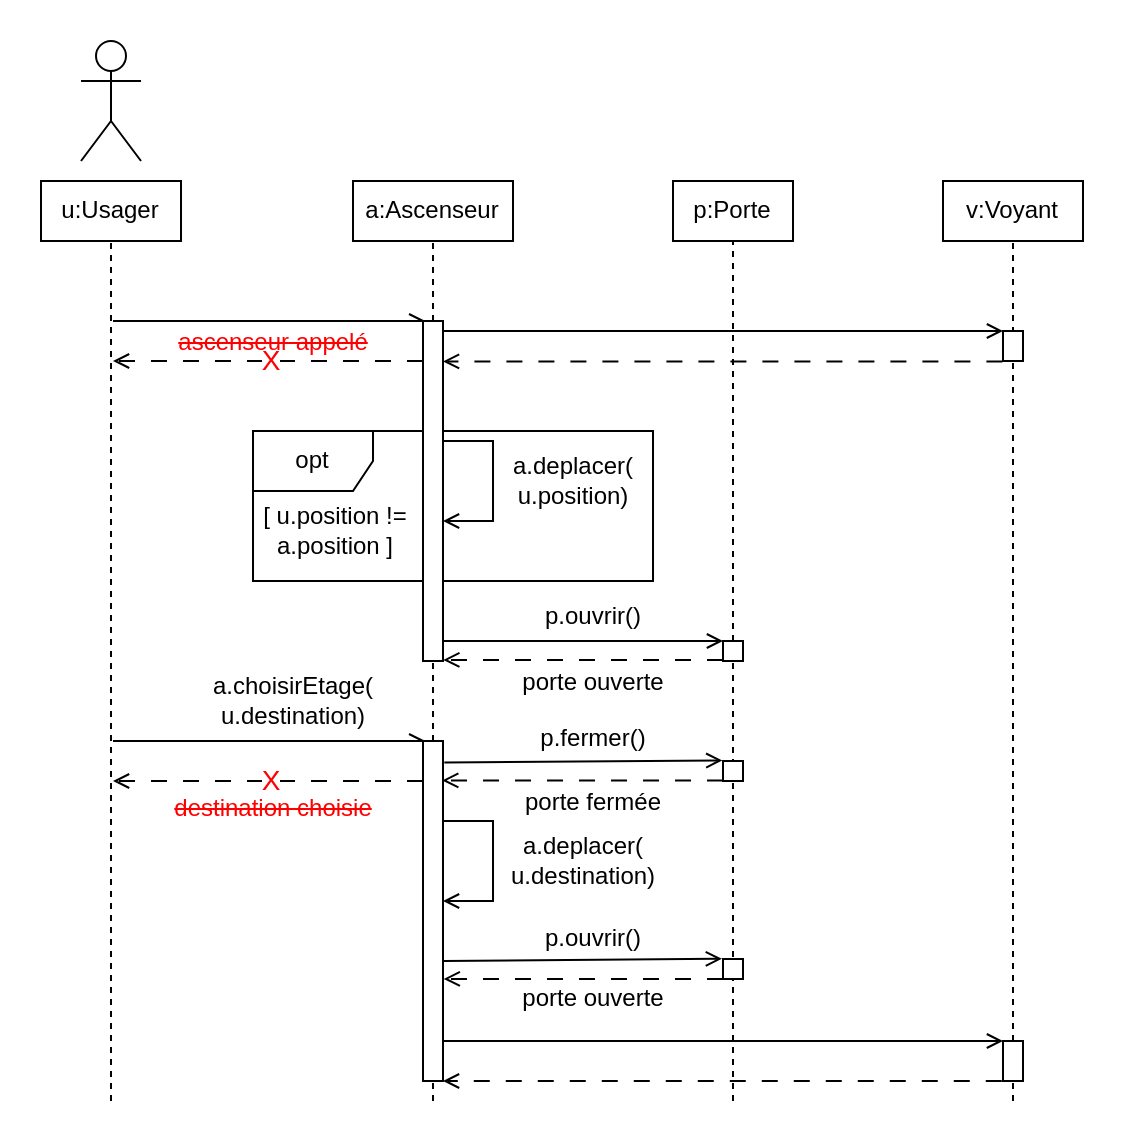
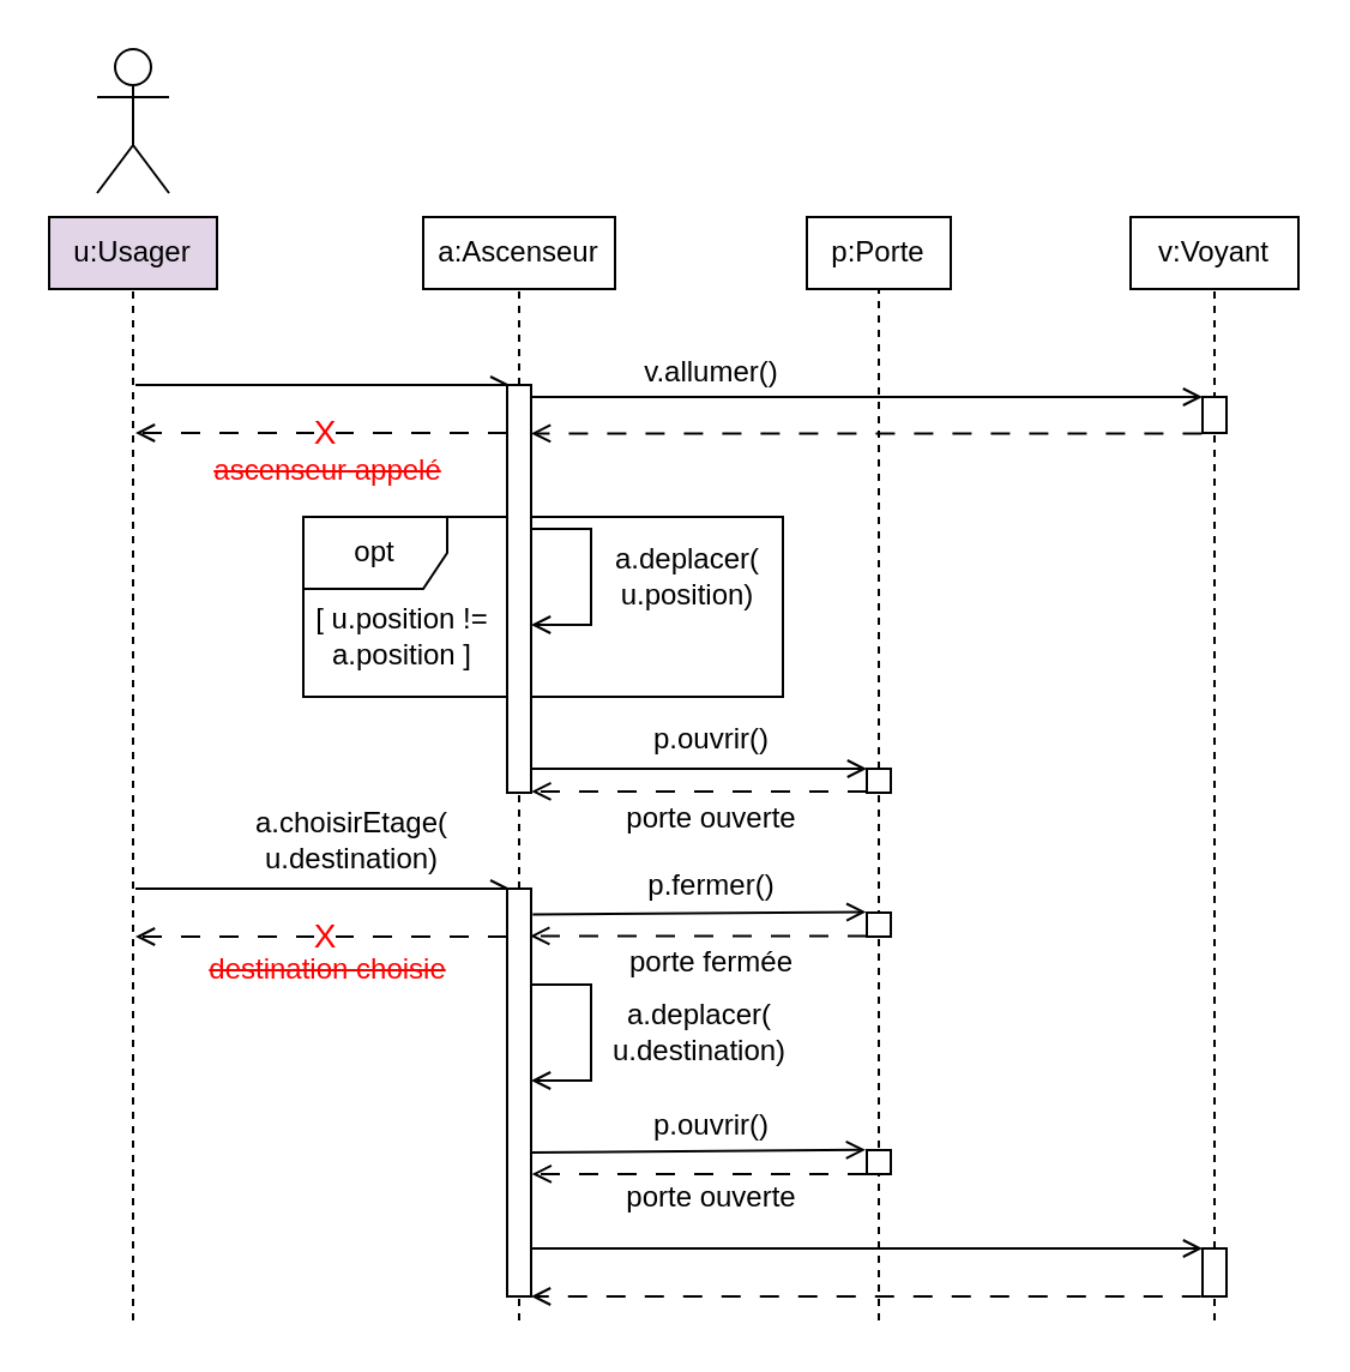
  <mxCell id="0" />
  <mxCell id="1" parent="0" />
- <mxCell id="2" value="u:Usager" style="rounded=0;whiteSpace=wrap;html=1;" vertex="1" parent="1"><mxGeometry x="20" y="90" width="70" height="30" as="geometry" /></mxCell>
+ <mxCell id="2" value="u:Usager" style="rounded=0;whiteSpace=wrap;html=1;fillColor=#e1d5e7;" vertex="1" parent="1"><mxGeometry x="20" y="90" width="70" height="30" as="geometry" /></mxCell>
  <mxCell id="3" value="a:Ascenseur" style="rounded=0;whiteSpace=wrap;html=1;" vertex="1" parent="1"><mxGeometry x="176" y="90" width="80" height="30" as="geometry" /></mxCell>
  <mxCell id="4" value="p:Porte" style="rounded=0;whiteSpace=wrap;html=1;" vertex="1" parent="1"><mxGeometry x="336" y="90" width="60" height="30" as="geometry" /></mxCell>
  <mxCell id="5" value="v:Voyant" style="rounded=0;whiteSpace=wrap;html=1;" vertex="1" parent="1"><mxGeometry x="471" y="90" width="70" height="30" as="geometry" /></mxCell>
  <mxCell id="6" value="" style="endArrow=none;dashed=1;html=1;rounded=0;entryX=0.5;entryY=1;entryDx=0;entryDy=0;" edge="1" parent="1" target="2"><mxGeometry width="50" height="50" relative="1" as="geometry"><mxPoint x="55" y="550" as="sourcePoint" /><mxPoint x="30" y="220" as="targetPoint" /></mxGeometry></mxCell>
  <mxCell id="7" value="" style="endArrow=none;dashed=1;html=1;rounded=0;entryX=0.5;entryY=1;entryDx=0;entryDy=0;" edge="1" parent="1" source="25" target="3"><mxGeometry width="50" height="50" relative="1" as="geometry"><mxPoint x="216" y="550" as="sourcePoint" /><mxPoint x="211" y="130" as="targetPoint" /></mxGeometry></mxCell>
  <mxCell id="8" value="" style="endArrow=none;dashed=1;html=1;rounded=0;entryX=0.5;entryY=1;entryDx=0;entryDy=0;" edge="1" parent="1" source="40" target="4"><mxGeometry width="50" height="50" relative="1" as="geometry"><mxPoint x="366" y="550" as="sourcePoint" /><mxPoint x="346" y="120" as="targetPoint" /></mxGeometry></mxCell>
  <mxCell id="9" value="" style="endArrow=none;dashed=1;html=1;rounded=0;entryX=0.5;entryY=1;entryDx=0;entryDy=0;" edge="1" parent="1" source="51" target="5"><mxGeometry width="50" height="50" relative="1" as="geometry"><mxPoint x="506" y="550" as="sourcePoint" /><mxPoint x="381" y="130" as="targetPoint" /></mxGeometry></mxCell>
  <mxCell id="10" value="" style="shape=umlActor;verticalLabelPosition=bottom;verticalAlign=top;html=1;outlineConnect=0;" vertex="1" parent="1"><mxGeometry x="40" y="20" width="30" height="60" as="geometry" /></mxCell>
  <mxCell id="11" value="" style="endArrow=openAsync;html=1;rounded=0;endFill=0;" edge="1" parent="1" target="25"><mxGeometry width="50" height="50" relative="1" as="geometry"><mxPoint x="56" y="160" as="sourcePoint" /><mxPoint x="186" y="160" as="targetPoint" /></mxGeometry></mxCell>
  <mxCell id="12" value="" style="endArrow=open;html=1;rounded=0;endFill=0;dashed=1;dashPattern=8 8;" edge="1" parent="1" source="25"><mxGeometry width="50" height="50" relative="1" as="geometry"><mxPoint x="146" y="240" as="sourcePoint" /><mxPoint x="56" y="180" as="targetPoint" /></mxGeometry></mxCell>
  <mxCell id="13" value="&lt;font color=&quot;#ff0000&quot; style=&quot;font-size: 14px;&quot;&gt;X&lt;/font&gt;" style="edgeLabel;html=1;align=center;verticalAlign=middle;resizable=0;points=[];" vertex="1" connectable="0" parent="12"><mxGeometry x="-0.002" y="-1" relative="1" as="geometry"><mxPoint as="offset" /></mxGeometry></mxCell>
- <mxCell id="14" value="&lt;font color=&quot;#ff0000&quot;&gt;&lt;strike&gt;ascenseur appelé&lt;/strike&gt;&lt;/font&gt;" style="text;html=1;align=center;verticalAlign=middle;resizable=0;points=[];autosize=1;strokeColor=none;fillColor=none;" vertex="1" parent="1"><mxGeometry x="76" y="156" width="120" height="30" as="geometry" /></mxCell>
+ <mxCell id="14" value="&lt;font color=&quot;#ff0000&quot;&gt;&lt;strike&gt;ascenseur appelé&lt;/strike&gt;&lt;/font&gt;" style="text;html=1;align=center;verticalAlign=middle;resizable=0;points=[];autosize=1;strokeColor=none;fillColor=none;" vertex="1" parent="1"><mxGeometry x="76" y="181" width="120" height="30" as="geometry" /></mxCell>
  <mxCell id="15" value="" style="endArrow=open;html=1;rounded=0;endFill=0;exitX=1;exitY=0;exitDx=0;exitDy=5;exitPerimeter=0;" edge="1" parent="1" source="25" target="16"><mxGeometry width="50" height="50" relative="1" as="geometry"><mxPoint x="276" y="180" as="sourcePoint" /><mxPoint x="496" y="160" as="targetPoint" /></mxGeometry></mxCell>
  <mxCell id="16" value="" style="html=1;points=[[0,0,0,0,5],[0,1,0,0,-5],[1,0,0,0,5],[1,1,0,0,-5]];perimeter=orthogonalPerimeter;outlineConnect=0;targetShapes=umlLifeline;portConstraint=eastwest;newEdgeStyle={&quot;curved&quot;:0,&quot;rounded&quot;:0};" vertex="1" parent="1"><mxGeometry x="501" y="165" width="10" height="15" as="geometry" /></mxCell>
+ <mxCell id="17" value="v.allumer()" style="text;html=1;align=center;verticalAlign=middle;resizable=0;points=[];autosize=1;strokeColor=none;fillColor=none;" vertex="1" parent="1"><mxGeometry x="256" y="140" width="80" height="30" as="geometry" /></mxCell>
  <mxCell id="18" value="" style="endArrow=open;html=1;rounded=0;endFill=0;dashed=1;dashPattern=8 8;exitX=-0.029;exitY=1.015;exitDx=0;exitDy=0;exitPerimeter=0;" edge="1" parent="1" source="16" target="25"><mxGeometry width="50" height="50" relative="1" as="geometry"><mxPoint x="486" y="180" as="sourcePoint" /><mxPoint x="256" y="190" as="targetPoint" /></mxGeometry></mxCell>
  <mxCell id="19" value="opt" style="shape=umlFrame;whiteSpace=wrap;html=1;pointerEvents=0;" vertex="1" parent="1"><mxGeometry x="126" y="215" width="200" height="75" as="geometry" /></mxCell>
  <mxCell id="20" value="" style="endArrow=open;html=1;rounded=0;endFill=0;" edge="1" parent="1" source="25" target="25"><mxGeometry width="50" height="50" relative="1" as="geometry"><mxPoint x="226" y="220" as="sourcePoint" /><mxPoint x="276" y="270" as="targetPoint" /><Array as="points"><mxPoint x="246" y="220" /><mxPoint x="246" y="260" /></Array></mxGeometry></mxCell>
  <mxCell id="21" value="[ u.position !=&lt;br&gt;a.position ]" style="text;html=1;align=center;verticalAlign=middle;resizable=0;points=[];autosize=1;strokeColor=none;fillColor=none;" vertex="1" parent="1"><mxGeometry x="117" y="245" width="100" height="40" as="geometry" /></mxCell>
  <mxCell id="22" value="a.deplacer(&lt;br&gt;u.position)" style="text;html=1;align=center;verticalAlign=middle;resizable=0;points=[];autosize=1;strokeColor=none;fillColor=none;" vertex="1" parent="1"><mxGeometry x="246" y="220" width="80" height="40" as="geometry" /></mxCell>
  <mxCell id="23" value="" style="endArrow=open;html=1;rounded=0;endFill=0;" edge="1" parent="1" source="25" target="40"><mxGeometry width="50" height="50" relative="1" as="geometry"><mxPoint x="226" y="320" as="sourcePoint" /><mxPoint x="396" y="320" as="targetPoint" /></mxGeometry></mxCell>
  <mxCell id="24" value="" style="endArrow=none;dashed=1;html=1;rounded=0;entryX=0.5;entryY=1;entryDx=0;entryDy=0;" edge="1" parent="1" source="31" target="25"><mxGeometry width="50" height="50" relative="1" as="geometry"><mxPoint x="216" y="550" as="sourcePoint" /><mxPoint x="216" y="120" as="targetPoint" /></mxGeometry></mxCell>
  <mxCell id="25" value="" style="html=1;points=[[0,0,0,0,5],[0,1,0,0,-5],[1,0,0,0,5],[1,1,0,0,-5]];perimeter=orthogonalPerimeter;outlineConnect=0;targetShapes=umlLifeline;portConstraint=eastwest;newEdgeStyle={&quot;curved&quot;:0,&quot;rounded&quot;:0};" vertex="1" parent="1"><mxGeometry x="211" y="160" width="10" height="170" as="geometry" /></mxCell>
  <mxCell id="26" value="p.ouvrir()" style="text;html=1;align=center;verticalAlign=middle;resizable=0;points=[];autosize=1;strokeColor=none;fillColor=none;" vertex="1" parent="1"><mxGeometry x="261" y="293" width="70" height="30" as="geometry" /></mxCell>
  <mxCell id="27" value="" style="endArrow=open;html=1;rounded=0;endFill=0;dashed=1;dashPattern=8 8;entryX=1.014;entryY=0.997;entryDx=0;entryDy=0;entryPerimeter=0;" edge="1" parent="1" source="40" target="25"><mxGeometry width="50" height="50" relative="1" as="geometry"><mxPoint x="356" y="330" as="sourcePoint" /><mxPoint x="226" y="340" as="targetPoint" /></mxGeometry></mxCell>
  <mxCell id="28" value="porte ouverte" style="text;html=1;align=center;verticalAlign=middle;resizable=0;points=[];autosize=1;strokeColor=none;fillColor=none;" vertex="1" parent="1"><mxGeometry x="251" y="326" width="90" height="30" as="geometry" /></mxCell>
  <mxCell id="29" value="" style="endArrow=openAsync;html=1;rounded=0;endFill=0;" edge="1" parent="1" target="31"><mxGeometry width="50" height="50" relative="1" as="geometry"><mxPoint x="56" y="370" as="sourcePoint" /><mxPoint x="176" y="370" as="targetPoint" /></mxGeometry></mxCell>
  <mxCell id="30" value="" style="endArrow=none;dashed=1;html=1;rounded=0;entryX=0.5;entryY=1;entryDx=0;entryDy=0;" edge="1" parent="1" target="31"><mxGeometry width="50" height="50" relative="1" as="geometry"><mxPoint x="216" y="550" as="sourcePoint" /><mxPoint x="216" y="330" as="targetPoint" /></mxGeometry></mxCell>
  <mxCell id="31" value="" style="html=1;points=[[0,0,0,0,5],[0,1,0,0,-5],[1,0,0,0,5],[1,1,0,0,-5]];perimeter=orthogonalPerimeter;outlineConnect=0;targetShapes=umlLifeline;portConstraint=eastwest;newEdgeStyle={&quot;curved&quot;:0,&quot;rounded&quot;:0};" vertex="1" parent="1"><mxGeometry x="211" y="370" width="10" height="170" as="geometry" /></mxCell>
  <mxCell id="32" value="a.choisirEtage(&lt;br&gt;u.destination)" style="text;html=1;align=center;verticalAlign=middle;resizable=0;points=[];autosize=1;strokeColor=none;fillColor=none;" vertex="1" parent="1"><mxGeometry x="96" y="330" width="100" height="40" as="geometry" /></mxCell>
  <mxCell id="33" value="" style="endArrow=open;html=1;rounded=0;endFill=0;dashed=1;dashPattern=8 8;" edge="1" parent="1" source="31"><mxGeometry width="50" height="50" relative="1" as="geometry"><mxPoint x="206" y="390" as="sourcePoint" /><mxPoint x="56" y="390" as="targetPoint" /></mxGeometry></mxCell>
  <mxCell id="34" value="&lt;font color=&quot;#ff0000&quot; style=&quot;font-size: 14px;&quot;&gt;X&lt;/font&gt;" style="edgeLabel;html=1;align=center;verticalAlign=middle;resizable=0;points=[];" vertex="1" connectable="0" parent="33"><mxGeometry x="-0.002" y="-1" relative="1" as="geometry"><mxPoint as="offset" /></mxGeometry></mxCell>
  <mxCell id="35" value="&lt;font color=&quot;#ff0000&quot;&gt;&lt;strike&gt;destination choisie&lt;/strike&gt;&lt;/font&gt;" style="text;html=1;align=center;verticalAlign=middle;resizable=0;points=[];autosize=1;strokeColor=none;fillColor=none;" vertex="1" parent="1"><mxGeometry x="76" y="389" width="120" height="30" as="geometry" /></mxCell>
  <mxCell id="36" value="" style="endArrow=open;html=1;rounded=0;endFill=0;exitX=1.067;exitY=0.063;exitDx=0;exitDy=0;exitPerimeter=0;entryX=-0.035;entryY=-0.03;entryDx=0;entryDy=0;entryPerimeter=0;" edge="1" parent="1" source="31" target="52"><mxGeometry width="50" height="50" relative="1" as="geometry"><mxPoint x="231" y="330" as="sourcePoint" /><mxPoint x="366" y="380" as="targetPoint" /></mxGeometry></mxCell>
  <mxCell id="37" value="p.fermer()" style="text;html=1;align=center;verticalAlign=middle;resizable=0;points=[];autosize=1;strokeColor=none;fillColor=none;" vertex="1" parent="1"><mxGeometry x="256" y="354" width="80" height="30" as="geometry" /></mxCell>
  <mxCell id="38" value="" style="endArrow=open;html=1;rounded=0;endFill=0;dashed=1;dashPattern=8 8;entryX=0.959;entryY=0.116;entryDx=0;entryDy=0;entryPerimeter=0;" edge="1" parent="1" source="52" target="31"><mxGeometry width="50" height="50" relative="1" as="geometry"><mxPoint x="356" y="390" as="sourcePoint" /><mxPoint x="231" y="339" as="targetPoint" /></mxGeometry></mxCell>
  <mxCell id="39" value="" style="endArrow=none;dashed=1;html=1;rounded=0;entryX=0.5;entryY=1;entryDx=0;entryDy=0;" edge="1" parent="1" target="40"><mxGeometry width="50" height="50" relative="1" as="geometry"><mxPoint x="366" y="550" as="sourcePoint" /><mxPoint x="366" y="120" as="targetPoint" /></mxGeometry></mxCell>
  <mxCell id="40" value="" style="html=1;points=[[0,0,0,0,5],[0,1,0,0,-5],[1,0,0,0,5],[1,1,0,0,-5]];perimeter=orthogonalPerimeter;outlineConnect=0;targetShapes=umlLifeline;portConstraint=eastwest;newEdgeStyle={&quot;curved&quot;:0,&quot;rounded&quot;:0};" vertex="1" parent="1"><mxGeometry x="361" y="320" width="10" height="10" as="geometry" /></mxCell>
  <mxCell id="41" value="porte fermée" style="text;html=1;align=center;verticalAlign=middle;resizable=0;points=[];autosize=1;strokeColor=none;fillColor=none;" vertex="1" parent="1"><mxGeometry x="251" y="386" width="90" height="30" as="geometry" /></mxCell>
  <mxCell id="42" value="" style="endArrow=open;html=1;rounded=0;endFill=0;" edge="1" parent="1"><mxGeometry width="50" height="50" relative="1" as="geometry"><mxPoint x="221" y="410" as="sourcePoint" /><mxPoint x="221" y="450" as="targetPoint" /><Array as="points"><mxPoint x="246" y="410" /><mxPoint x="246" y="450" /></Array></mxGeometry></mxCell>
  <mxCell id="43" value="a.deplacer(&lt;br&gt;u.destination)" style="text;html=1;align=center;verticalAlign=middle;resizable=0;points=[];autosize=1;strokeColor=none;fillColor=none;" vertex="1" parent="1"><mxGeometry x="241" y="410" width="100" height="40" as="geometry" /></mxCell>
  <mxCell id="44" value="" style="endArrow=open;html=1;rounded=0;endFill=0;exitX=1.011;exitY=0.588;exitDx=0;exitDy=0;exitPerimeter=0;entryX=-0.055;entryY=-0.009;entryDx=0;entryDy=0;entryPerimeter=0;" edge="1" parent="1" target="53"><mxGeometry width="50" height="50" relative="1" as="geometry"><mxPoint x="221.11" y="479.96" as="sourcePoint" /><mxPoint x="361" y="479.96" as="targetPoint" /></mxGeometry></mxCell>
  <mxCell id="45" value="" style="endArrow=open;html=1;rounded=0;endFill=0;dashed=1;dashPattern=8 8;entryX=1.036;entryY=0.641;entryDx=0;entryDy=0;entryPerimeter=0;" edge="1" parent="1" source="53"><mxGeometry width="50" height="50" relative="1" as="geometry"><mxPoint x="361" y="488.97" as="sourcePoint" /><mxPoint x="221.36" y="488.97" as="targetPoint" /></mxGeometry></mxCell>
  <mxCell id="46" value="p.ouvrir()" style="text;html=1;align=center;verticalAlign=middle;resizable=0;points=[];autosize=1;strokeColor=none;fillColor=none;" vertex="1" parent="1"><mxGeometry x="261" y="454" width="70" height="30" as="geometry" /></mxCell>
  <mxCell id="47" value="porte ouverte" style="text;html=1;align=center;verticalAlign=middle;resizable=0;points=[];autosize=1;strokeColor=none;fillColor=none;" vertex="1" parent="1"><mxGeometry x="251" y="484" width="90" height="30" as="geometry" /></mxCell>
  <mxCell id="48" value="" style="endArrow=open;html=1;rounded=0;endFill=0;" edge="1" parent="1" source="31" target="51"><mxGeometry width="50" height="50" relative="1" as="geometry"><mxPoint x="226" y="520" as="sourcePoint" /><mxPoint x="466" y="520" as="targetPoint" /></mxGeometry></mxCell>
  <mxCell id="49" value="" style="endArrow=open;html=1;rounded=0;endFill=0;dashed=1;dashPattern=8 8;exitX=-0.061;exitY=1;exitDx=0;exitDy=0;exitPerimeter=0;" edge="1" parent="1" source="51" target="31"><mxGeometry width="50" height="50" relative="1" as="geometry"><mxPoint x="496" y="540" as="sourcePoint" /><mxPoint x="226" y="540" as="targetPoint" /></mxGeometry></mxCell>
  <mxCell id="50" value="" style="endArrow=none;dashed=1;html=1;rounded=0;entryX=0.5;entryY=1;entryDx=0;entryDy=0;" edge="1" parent="1" target="51"><mxGeometry width="50" height="50" relative="1" as="geometry"><mxPoint x="506" y="550" as="sourcePoint" /><mxPoint x="506" y="120" as="targetPoint" /></mxGeometry></mxCell>
  <mxCell id="51" value="" style="html=1;points=[[0,0,0,0,5],[0,1,0,0,-5],[1,0,0,0,5],[1,1,0,0,-5]];perimeter=orthogonalPerimeter;outlineConnect=0;targetShapes=umlLifeline;portConstraint=eastwest;newEdgeStyle={&quot;curved&quot;:0,&quot;rounded&quot;:0};" vertex="1" parent="1"><mxGeometry x="501" y="520" width="10" height="20" as="geometry" /></mxCell>
  <mxCell id="52" value="" style="html=1;points=[[0,0,0,0,5],[0,1,0,0,-5],[1,0,0,0,5],[1,1,0,0,-5]];perimeter=orthogonalPerimeter;outlineConnect=0;targetShapes=umlLifeline;portConstraint=eastwest;newEdgeStyle={&quot;curved&quot;:0,&quot;rounded&quot;:0};" vertex="1" parent="1"><mxGeometry x="361" y="380" width="10" height="10" as="geometry" /></mxCell>
  <mxCell id="53" value="" style="html=1;points=[[0,0,0,0,5],[0,1,0,0,-5],[1,0,0,0,5],[1,1,0,0,-5]];perimeter=orthogonalPerimeter;outlineConnect=0;targetShapes=umlLifeline;portConstraint=eastwest;newEdgeStyle={&quot;curved&quot;:0,&quot;rounded&quot;:0};" vertex="1" parent="1"><mxGeometry x="361" y="479" width="10" height="10" as="geometry" /></mxCell>
